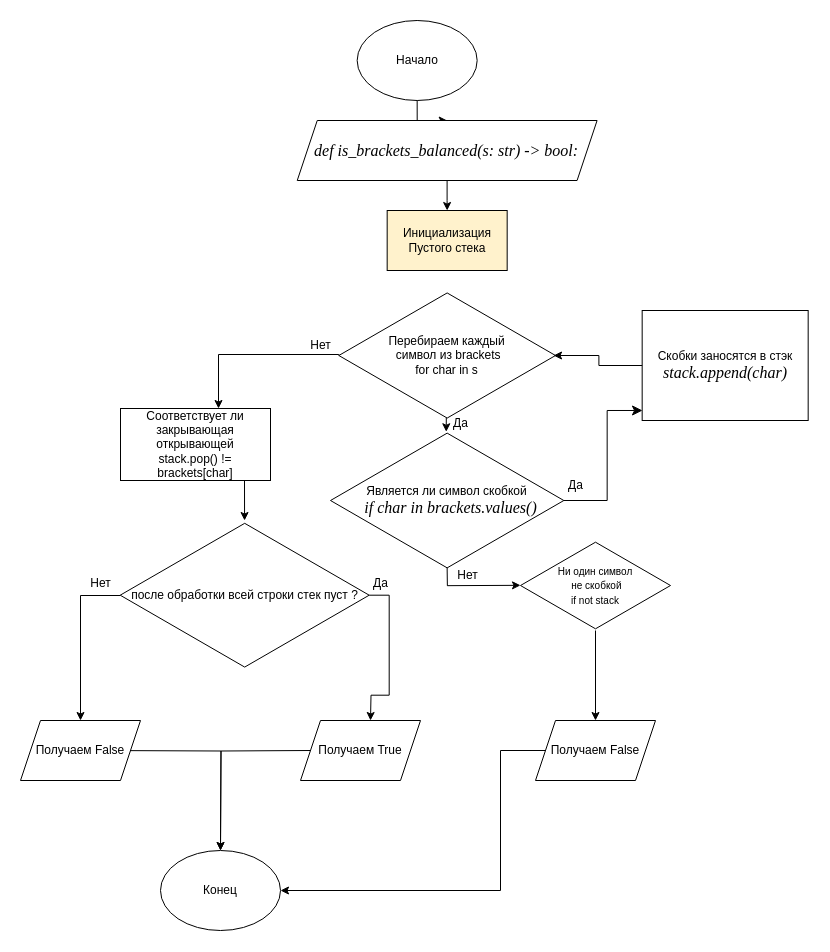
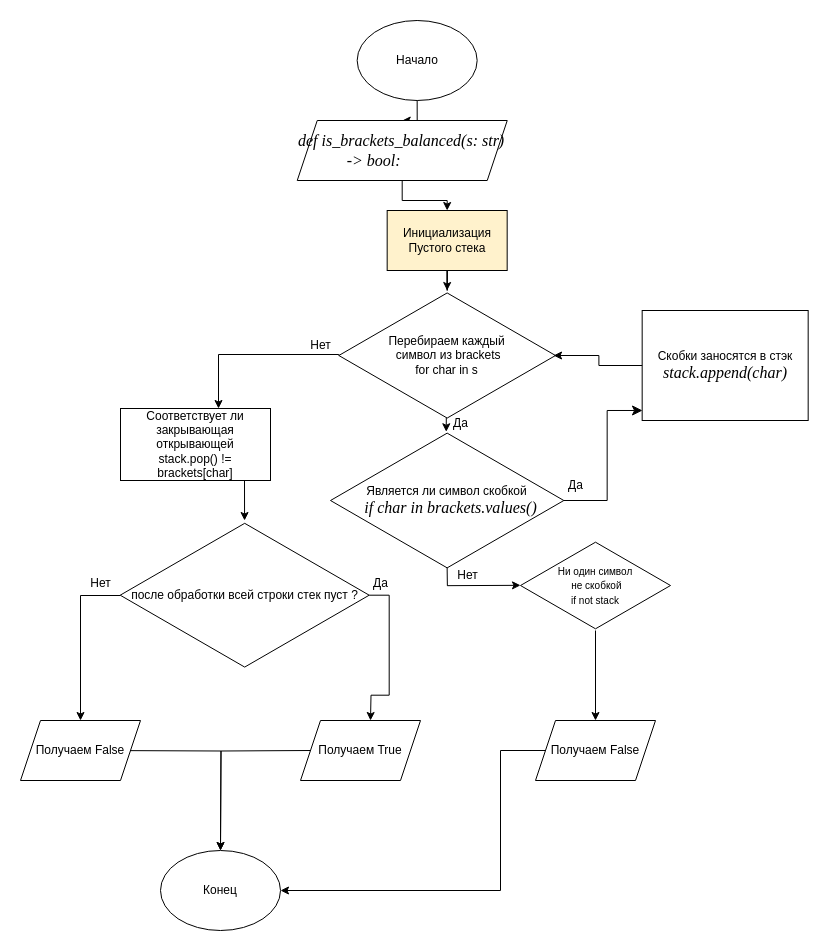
  <mxCell id="0" />
  <mxCell id="1" parent="0" />
  <mxCell id="2" value="Инициализация Пустого стека" style="rounded=0;whiteSpace=wrap;html=1;fillColor=#fff2cc;" parent="1" vertex="1"><mxGeometry x="386.67" y="210" width="120" height="60" as="geometry" /></mxCell>
  <mxCell id="3" style="edgeStyle=orthogonalEdgeStyle;rounded=0;orthogonalLoop=1;jettySize=auto;html=1;entryX=0.5;entryY=0;entryDx=0;entryDy=0;" edge="1" parent="1" source="4" target="36"><mxGeometry relative="1" as="geometry" /></mxCell>
  <mxCell id="4" value="Начало" style="ellipse;whiteSpace=wrap;html=1;" parent="1" vertex="1"><mxGeometry x="356.67" y="20" width="120" height="80" as="geometry" /></mxCell>
  <mxCell id="5" value="Является ли символ скобкой&lt;div&gt;&lt;i&gt;&lt;span style=&quot;font-size: 12pt; line-height: 115%; font-family: &amp;quot;Times New Roman&amp;quot;, serif;&quot;&gt;&amp;nbsp; &lt;/span&gt;&lt;span style=&quot;font-size: 12pt; line-height: 115%; font-family: &amp;quot;Times New Roman&amp;quot;, serif;&quot; lang=&quot;EN-US&quot;&gt;if&lt;/span&gt;&lt;span style=&quot;font-size: 12pt; line-height: 115%; font-family: &amp;quot;Times New Roman&amp;quot;, serif;&quot; lang=&quot;EN-US&quot;&gt; &lt;/span&gt;&lt;span style=&quot;font-size: 12pt; line-height: 115%; font-family: &amp;quot;Times New Roman&amp;quot;, serif;&quot; lang=&quot;EN-US&quot;&gt;char&lt;/span&gt;&lt;span style=&quot;font-size: 12pt; line-height: 115%; font-family: &amp;quot;Times New Roman&amp;quot;, serif;&quot; lang=&quot;EN-US&quot;&gt; &lt;/span&gt;&lt;span style=&quot;font-size: 12pt; line-height: 115%; font-family: &amp;quot;Times New Roman&amp;quot;, serif;&quot; lang=&quot;EN-US&quot;&gt;in&lt;/span&gt;&lt;span style=&quot;font-size: 12pt; line-height: 115%; font-family: &amp;quot;Times New Roman&amp;quot;, serif;&quot; lang=&quot;EN-US&quot;&gt; &lt;/span&gt;&lt;span style=&quot;font-size: 12pt; line-height: 115%; font-family: &amp;quot;Times New Roman&amp;quot;, serif;&quot; lang=&quot;EN-US&quot;&gt;brackets&lt;/span&gt;&lt;span style=&quot;font-size: 12pt; line-height: 115%; font-family: &amp;quot;Times New Roman&amp;quot;, serif;&quot;&gt;.&lt;/span&gt;&lt;span style=&quot;font-size: 12pt; line-height: 115%; font-family: &amp;quot;Times New Roman&amp;quot;, serif;&quot; lang=&quot;EN-US&quot;&gt;values&lt;/span&gt;&lt;span style=&quot;font-size: 12pt; line-height: 115%; font-family: &amp;quot;Times New Roman&amp;quot;, serif;&quot;&gt;()&lt;/span&gt;&lt;/i&gt;&lt;/div&gt;" style="html=1;whiteSpace=wrap;aspect=fixed;shape=isoRectangle;" parent="1" vertex="1"><mxGeometry x="330" y="430" width="233.33" height="140" as="geometry" /></mxCell>
  <mxCell id="6" value="Нет" style="text;html=1;align=center;verticalAlign=middle;resizable=0;points=[];autosize=1;strokeColor=none;fillColor=none;" parent="1" vertex="1"><mxGeometry x="446.67" y="560" width="40" height="30" as="geometry" /></mxCell>
  <mxCell id="7" style="edgeStyle=orthogonalEdgeStyle;rounded=0;orthogonalLoop=1;jettySize=auto;html=1;" parent="1" edge="1"><mxGeometry relative="1" as="geometry"><mxPoint x="220" y="850" as="targetPoint" /><mxPoint x="310" y="750" as="sourcePoint" /></mxGeometry></mxCell>
  <mxCell id="8" style="edgeStyle=orthogonalEdgeStyle;rounded=0;orthogonalLoop=1;jettySize=auto;html=1;entryX=0.5;entryY=0;entryDx=0;entryDy=0;" parent="1" source="9" edge="1"><mxGeometry relative="1" as="geometry"><mxPoint x="370" y="720" as="targetPoint" /></mxGeometry></mxCell>
  <mxCell id="9" value="после обработки всей строки стек пуст ?" style="html=1;whiteSpace=wrap;aspect=fixed;shape=isoRectangle;" parent="1" vertex="1"><mxGeometry x="119.7" y="520" width="249" height="149.4" as="geometry" /></mxCell>
  <mxCell id="10" style="edgeStyle=orthogonalEdgeStyle;rounded=0;orthogonalLoop=1;jettySize=auto;html=1;entryX=0.5;entryY=0;entryDx=0;entryDy=0;" parent="1" edge="1"><mxGeometry relative="1" as="geometry"><mxPoint x="100" y="750" as="sourcePoint" /><mxPoint x="220" y="850" as="targetPoint" /></mxGeometry></mxCell>
  <mxCell id="11" value="" style="endArrow=classic;html=1;rounded=0;" parent="1" target="9" edge="1"><mxGeometry width="50" height="50" relative="1" as="geometry"><mxPoint x="244" y="480" as="sourcePoint" /><mxPoint x="170" y="470" as="targetPoint" /><Array as="points"><mxPoint x="244" y="480" /></Array></mxGeometry></mxCell>
  <mxCell id="12" value="Нет" style="text;html=1;align=center;verticalAlign=middle;resizable=0;points=[];autosize=1;strokeColor=none;fillColor=none;" parent="1" vertex="1"><mxGeometry x="79.7" y="568" width="40" height="30" as="geometry" /></mxCell>
  <mxCell id="13" value="Да" style="text;html=1;align=center;verticalAlign=middle;resizable=0;points=[];autosize=1;strokeColor=none;fillColor=none;" parent="1" vertex="1"><mxGeometry x="360" y="568" width="40" height="30" as="geometry" /></mxCell>
  <mxCell id="14" value="Скобки заносятся в стэк&lt;br&gt;&lt;i&gt;&lt;span style=&quot;font-size: 12pt; line-height: 115%; font-family: &amp;quot;Times New Roman&amp;quot;, serif;&quot; lang=&quot;EN-US&quot;&gt;stack&lt;/span&gt;&lt;span style=&quot;font-size: 12pt; line-height: 115%; font-family: &amp;quot;Times New Roman&amp;quot;, serif;&quot;&gt;.&lt;/span&gt;&lt;span style=&quot;font-size: 12pt; line-height: 115%; font-family: &amp;quot;Times New Roman&amp;quot;, serif;&quot; lang=&quot;EN-US&quot;&gt;append&lt;/span&gt;&lt;span style=&quot;font-size: 12pt; line-height: 115%; font-family: &amp;quot;Times New Roman&amp;quot;, serif;&quot;&gt;(&lt;/span&gt;&lt;span style=&quot;font-size: 12pt; line-height: 115%; font-family: &amp;quot;Times New Roman&amp;quot;, serif;&quot; lang=&quot;EN-US&quot;&gt;char&lt;/span&gt;&lt;span style=&quot;font-size: 12pt; line-height: 115%; font-family: &amp;quot;Times New Roman&amp;quot;, serif;&quot;&gt;)&lt;/span&gt;&lt;/i&gt;" style="rounded=0;whiteSpace=wrap;html=1;" parent="1" vertex="1"><mxGeometry x="641.67" y="310" width="166" height="110" as="geometry" /></mxCell>
  <mxCell id="15" value="Конец" style="ellipse;whiteSpace=wrap;html=1;" parent="1" vertex="1"><mxGeometry x="160" y="850" width="120" height="80" as="geometry" /></mxCell>
  <mxCell id="16" value="Получаем False" style="shape=parallelogram;perimeter=parallelogramPerimeter;whiteSpace=wrap;html=1;fixedSize=1;" parent="1" vertex="1"><mxGeometry x="20" y="720" width="120" height="60" as="geometry" /></mxCell>
  <mxCell id="17" value="Получаем True" style="shape=parallelogram;perimeter=parallelogramPerimeter;whiteSpace=wrap;html=1;fixedSize=1;" parent="1" vertex="1"><mxGeometry x="300" y="720" width="120" height="60" as="geometry" /></mxCell>
  <mxCell id="18" value="" style="endArrow=classic;html=1;rounded=0;entryX=0.75;entryY=0;entryDx=0;entryDy=0;" parent="1" source="9" edge="1"><mxGeometry width="50" height="50" relative="1" as="geometry"><mxPoint x="120" y="595" as="sourcePoint" /><mxPoint x="80" y="720" as="targetPoint" /><Array as="points"><mxPoint x="120" y="595" /><mxPoint x="80" y="595" /></Array></mxGeometry></mxCell>
  <mxCell id="19" style="edgeStyle=orthogonalEdgeStyle;rounded=0;orthogonalLoop=1;jettySize=auto;html=1;entryX=0.5;entryY=0;entryDx=0;entryDy=0;" parent="1" source="20" target="31" edge="1"><mxGeometry relative="1" as="geometry" /></mxCell>
  <mxCell id="20" value="&lt;font style=&quot;font-size: 10px;&quot;&gt;Ни один символ&lt;br&gt;&amp;nbsp;не скобкой&lt;br&gt;if not stack&lt;/font&gt;" style="html=1;whiteSpace=wrap;aspect=fixed;shape=isoRectangle;" parent="1" vertex="1"><mxGeometry x="520" y="540" width="150" height="90" as="geometry" /></mxCell>
  <mxCell id="21" value="Перебираем каждый&lt;br&gt;&amp;nbsp;символ из&amp;nbsp;brackets&lt;br&gt;for char in s" style="html=1;whiteSpace=wrap;aspect=fixed;shape=isoRectangle;" parent="1" vertex="1"><mxGeometry x="338.33" y="290" width="216.67" height="130" as="geometry" /></mxCell>
  <mxCell id="22" value="" style="edgeStyle=elbowEdgeStyle;elbow=horizontal;endArrow=classic;html=1;curved=0;rounded=0;endSize=8;startSize=8;entryX=0.002;entryY=0.909;entryDx=0;entryDy=0;entryPerimeter=0;" parent="1" target="14" edge="1"><mxGeometry width="50" height="50" relative="1" as="geometry"><mxPoint x="563.33" y="500" as="sourcePoint" /><mxPoint x="613.33" y="450" as="targetPoint" /><Array as="points"><mxPoint x="606.67" y="410" /></Array></mxGeometry></mxCell>
+ <mxCell id="23" style="edgeStyle=orthogonalEdgeStyle;rounded=0;orthogonalLoop=1;jettySize=auto;html=1;entryX=0.5;entryY=0;entryDx=0;entryDy=0;entryPerimeter=0;" parent="1" source="2" target="21" edge="1"><mxGeometry relative="1" as="geometry" /></mxCell>
  <mxCell id="24" value="" style="endArrow=classic;html=1;rounded=0;exitX=0.496;exitY=0.98;exitDx=0;exitDy=0;exitPerimeter=0;entryX=0.496;entryY=0.009;entryDx=0;entryDy=0;entryPerimeter=0;" parent="1" source="21" target="5" edge="1"><mxGeometry width="50" height="50" relative="1" as="geometry"><mxPoint x="706.67" y="390" as="sourcePoint" /><mxPoint x="756.67" y="340" as="targetPoint" /></mxGeometry></mxCell>
  <mxCell id="25" value="" style="endArrow=classic;html=1;rounded=0;entryX=0.001;entryY=0.485;entryDx=0;entryDy=0;entryPerimeter=0;exitX=0.005;exitY=0.8;exitDx=0;exitDy=0;exitPerimeter=0;" parent="1" edge="1"><mxGeometry width="50" height="50" relative="1" as="geometry"><mxPoint x="446.72" y="585.17" as="sourcePoint" /><mxPoint x="520" y="584.82" as="targetPoint" /></mxGeometry></mxCell>
  <mxCell id="26" value="" style="endArrow=none;html=1;rounded=0;exitX=0.005;exitY=0.841;exitDx=0;exitDy=0;exitPerimeter=0;entryX=-0.001;entryY=0.232;entryDx=0;entryDy=0;entryPerimeter=0;" parent="1" source="6" target="6" edge="1"><mxGeometry width="50" height="50" relative="1" as="geometry"><mxPoint x="446.67" y="580" as="sourcePoint" /><mxPoint x="696.67" y="510" as="targetPoint" /></mxGeometry></mxCell>
  <mxCell id="27" value="Да" style="text;html=1;align=center;verticalAlign=middle;resizable=0;points=[];autosize=1;strokeColor=none;fillColor=none;" parent="1" vertex="1"><mxGeometry x="440" y="408" width="40" height="30" as="geometry" /></mxCell>
  <mxCell id="28" value="Нет" style="text;html=1;align=center;verticalAlign=middle;resizable=0;points=[];autosize=1;strokeColor=none;fillColor=none;" parent="1" vertex="1"><mxGeometry x="300" y="330" width="40" height="30" as="geometry" /></mxCell>
  <mxCell id="29" style="edgeStyle=orthogonalEdgeStyle;rounded=0;orthogonalLoop=1;jettySize=auto;html=1;entryX=0.991;entryY=0.5;entryDx=0;entryDy=0;entryPerimeter=0;" parent="1" source="14" target="21" edge="1"><mxGeometry relative="1" as="geometry" /></mxCell>
  <mxCell id="30" style="edgeStyle=orthogonalEdgeStyle;rounded=0;orthogonalLoop=1;jettySize=auto;html=1;entryX=1;entryY=0.5;entryDx=0;entryDy=0;" edge="1" parent="1" source="31" target="15"><mxGeometry relative="1" as="geometry"><Array as="points"><mxPoint x="500" y="750" /><mxPoint x="500" y="890" /></Array></mxGeometry></mxCell>
  <mxCell id="31" value="Получаем False" style="shape=parallelogram;perimeter=parallelogramPerimeter;whiteSpace=wrap;html=1;fixedSize=1;" parent="1" vertex="1"><mxGeometry x="535" y="720" width="120" height="60" as="geometry" /></mxCell>
  <mxCell id="32" value="Да" style="text;html=1;align=center;verticalAlign=middle;resizable=0;points=[];autosize=1;strokeColor=none;fillColor=none;" parent="1" vertex="1"><mxGeometry x="555" y="470" width="40" height="30" as="geometry" /></mxCell>
  <mxCell id="33" style="edgeStyle=orthogonalEdgeStyle;rounded=0;orthogonalLoop=1;jettySize=auto;html=1;exitX=0;exitY=0.5;exitDx=0;exitDy=0;exitPerimeter=0;" edge="1" parent="1" source="21"><mxGeometry relative="1" as="geometry"><mxPoint x="337" y="354" as="sourcePoint" /><mxPoint x="218" y="408" as="targetPoint" /><Array as="points"><mxPoint x="218" y="354" /></Array></mxGeometry></mxCell>
  <mxCell id="34" value="Соответствует ли закрывающая открывающей&lt;br&gt;stack.pop() != brackets[char]" style="rounded=0;whiteSpace=wrap;html=1;" vertex="1" parent="1"><mxGeometry x="120" y="408" width="150" height="72" as="geometry" /></mxCell>
  <mxCell id="35" style="edgeStyle=orthogonalEdgeStyle;rounded=0;orthogonalLoop=1;jettySize=auto;html=1;entryX=0.5;entryY=0;entryDx=0;entryDy=0;" edge="1" parent="1" source="36" target="2"><mxGeometry relative="1" as="geometry" /></mxCell>
- <mxCell id="36" value="&lt;p style=&quot;margin-left:-42.55pt;text-indent:14.2pt;line-height:&lt;br/&gt;normal&quot; class=&quot;MsoNormal&quot;&gt;&lt;i&gt;&lt;span style=&quot;font-size: 12pt; font-family: &amp;quot;Times New Roman&amp;quot;, serif;&quot; lang=&quot;EN-US&quot;&gt;&amp;nbsp; &amp;nbsp; &amp;nbsp; &amp;nbsp; &amp;nbsp;def is_brackets_balanced(s: str) -&amp;gt; bool:&lt;/span&gt;&lt;/i&gt;&lt;/p&gt;" style="shape=parallelogram;perimeter=parallelogramPerimeter;whiteSpace=wrap;html=1;fixedSize=1;" vertex="1" parent="1"><mxGeometry x="296.74" y="120" width="299.84" height="60" as="geometry" /></mxCell>
+ <mxCell id="36" value="&lt;p style=&quot;margin-left:-42.55pt;text-indent:14.2pt;line-height:&lt;br/&gt;normal&quot; class=&quot;MsoNormal&quot;&gt;&lt;i&gt;&lt;span style=&quot;font-size: 12pt; font-family: &amp;quot;Times New Roman&amp;quot;, serif;&quot; lang=&quot;EN-US&quot;&gt;&amp;nbsp; &amp;nbsp; &amp;nbsp; &amp;nbsp; &amp;nbsp;def is_brackets_balanced(s: str) -&amp;gt; bool:&lt;/span&gt;&lt;/i&gt;&lt;/p&gt;" style="shape=parallelogram;perimeter=parallelogramPerimeter;whiteSpace=wrap;html=1;fixedSize=1;" vertex="1" parent="1"><mxGeometry x="296.74" y="120" width="210" height="60" as="geometry" /></mxCell>
